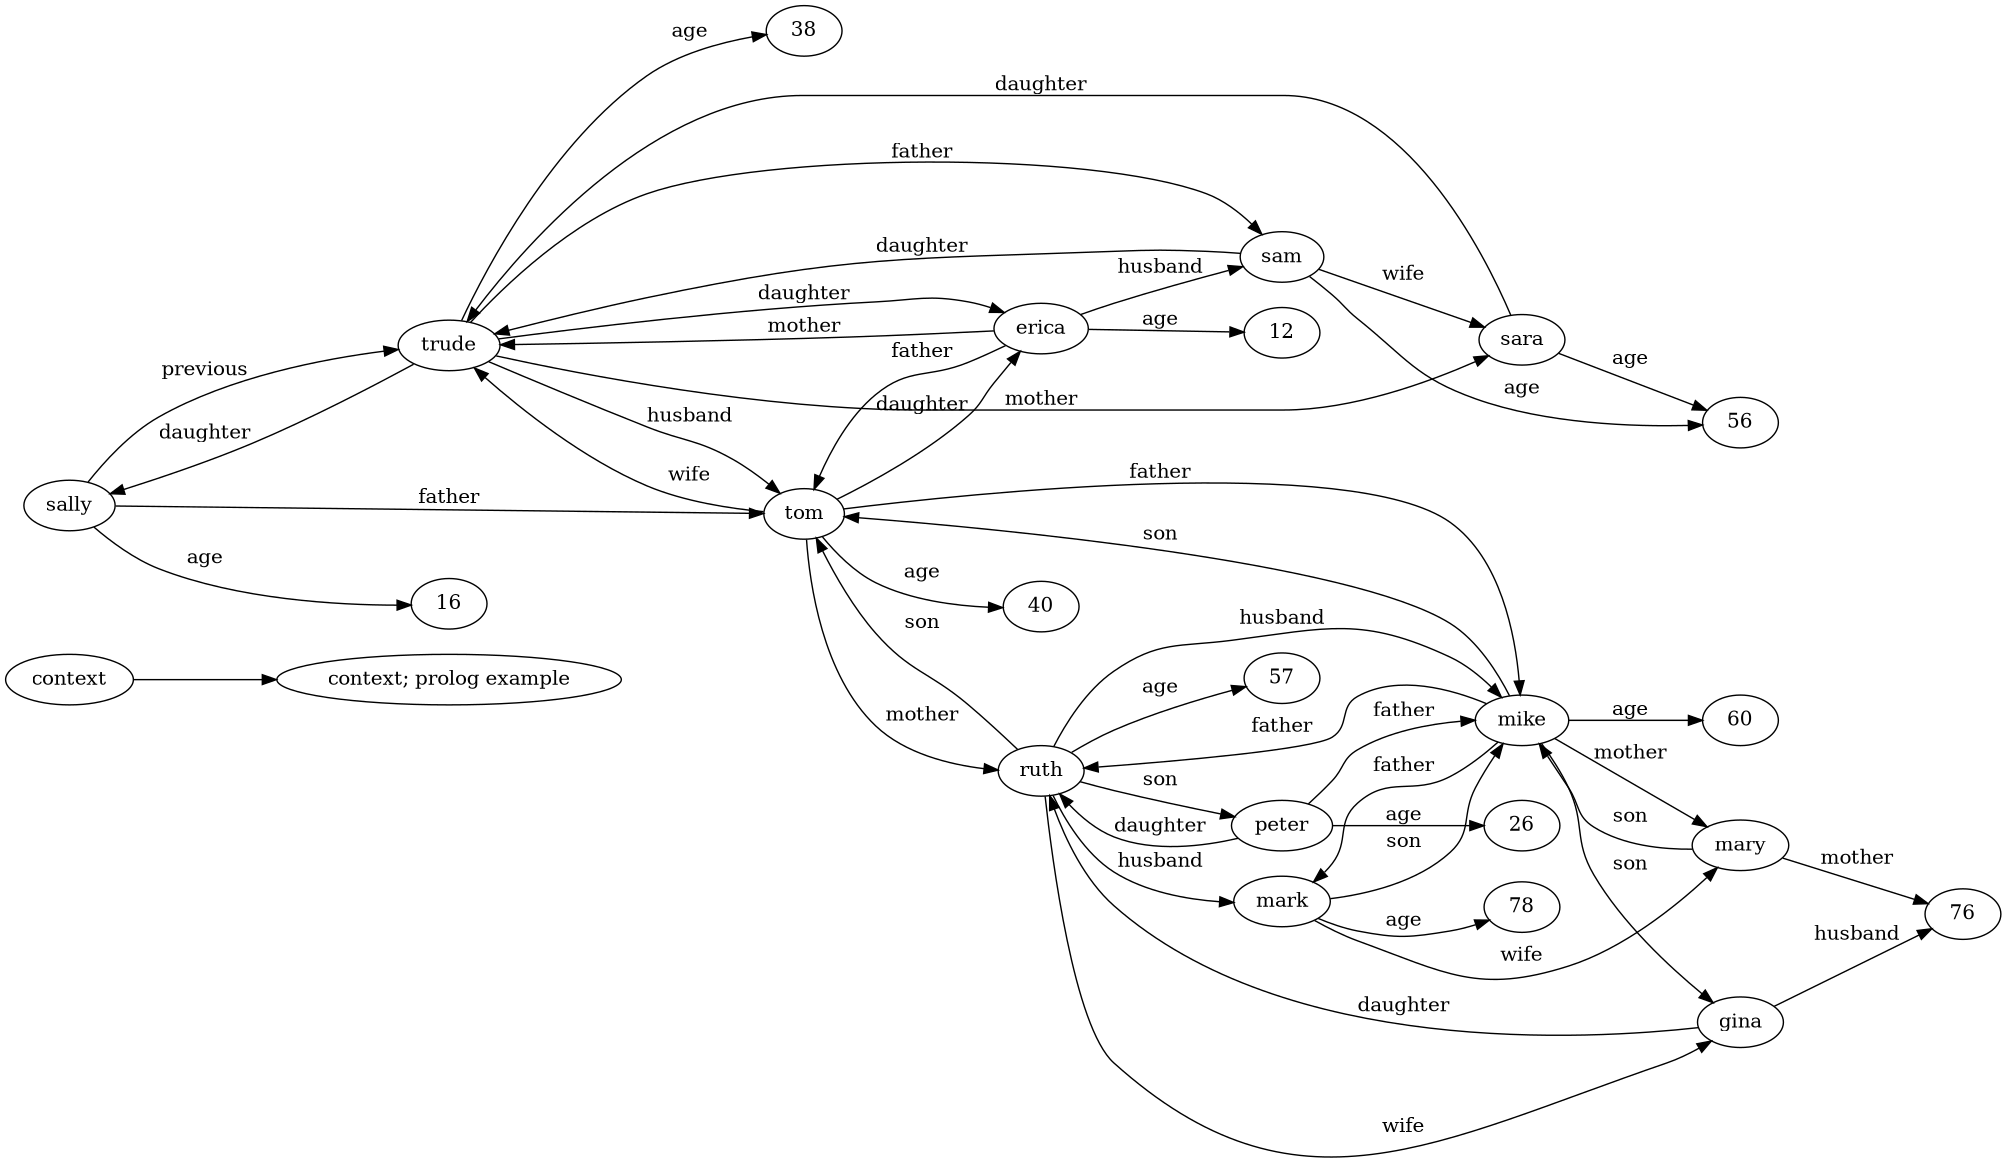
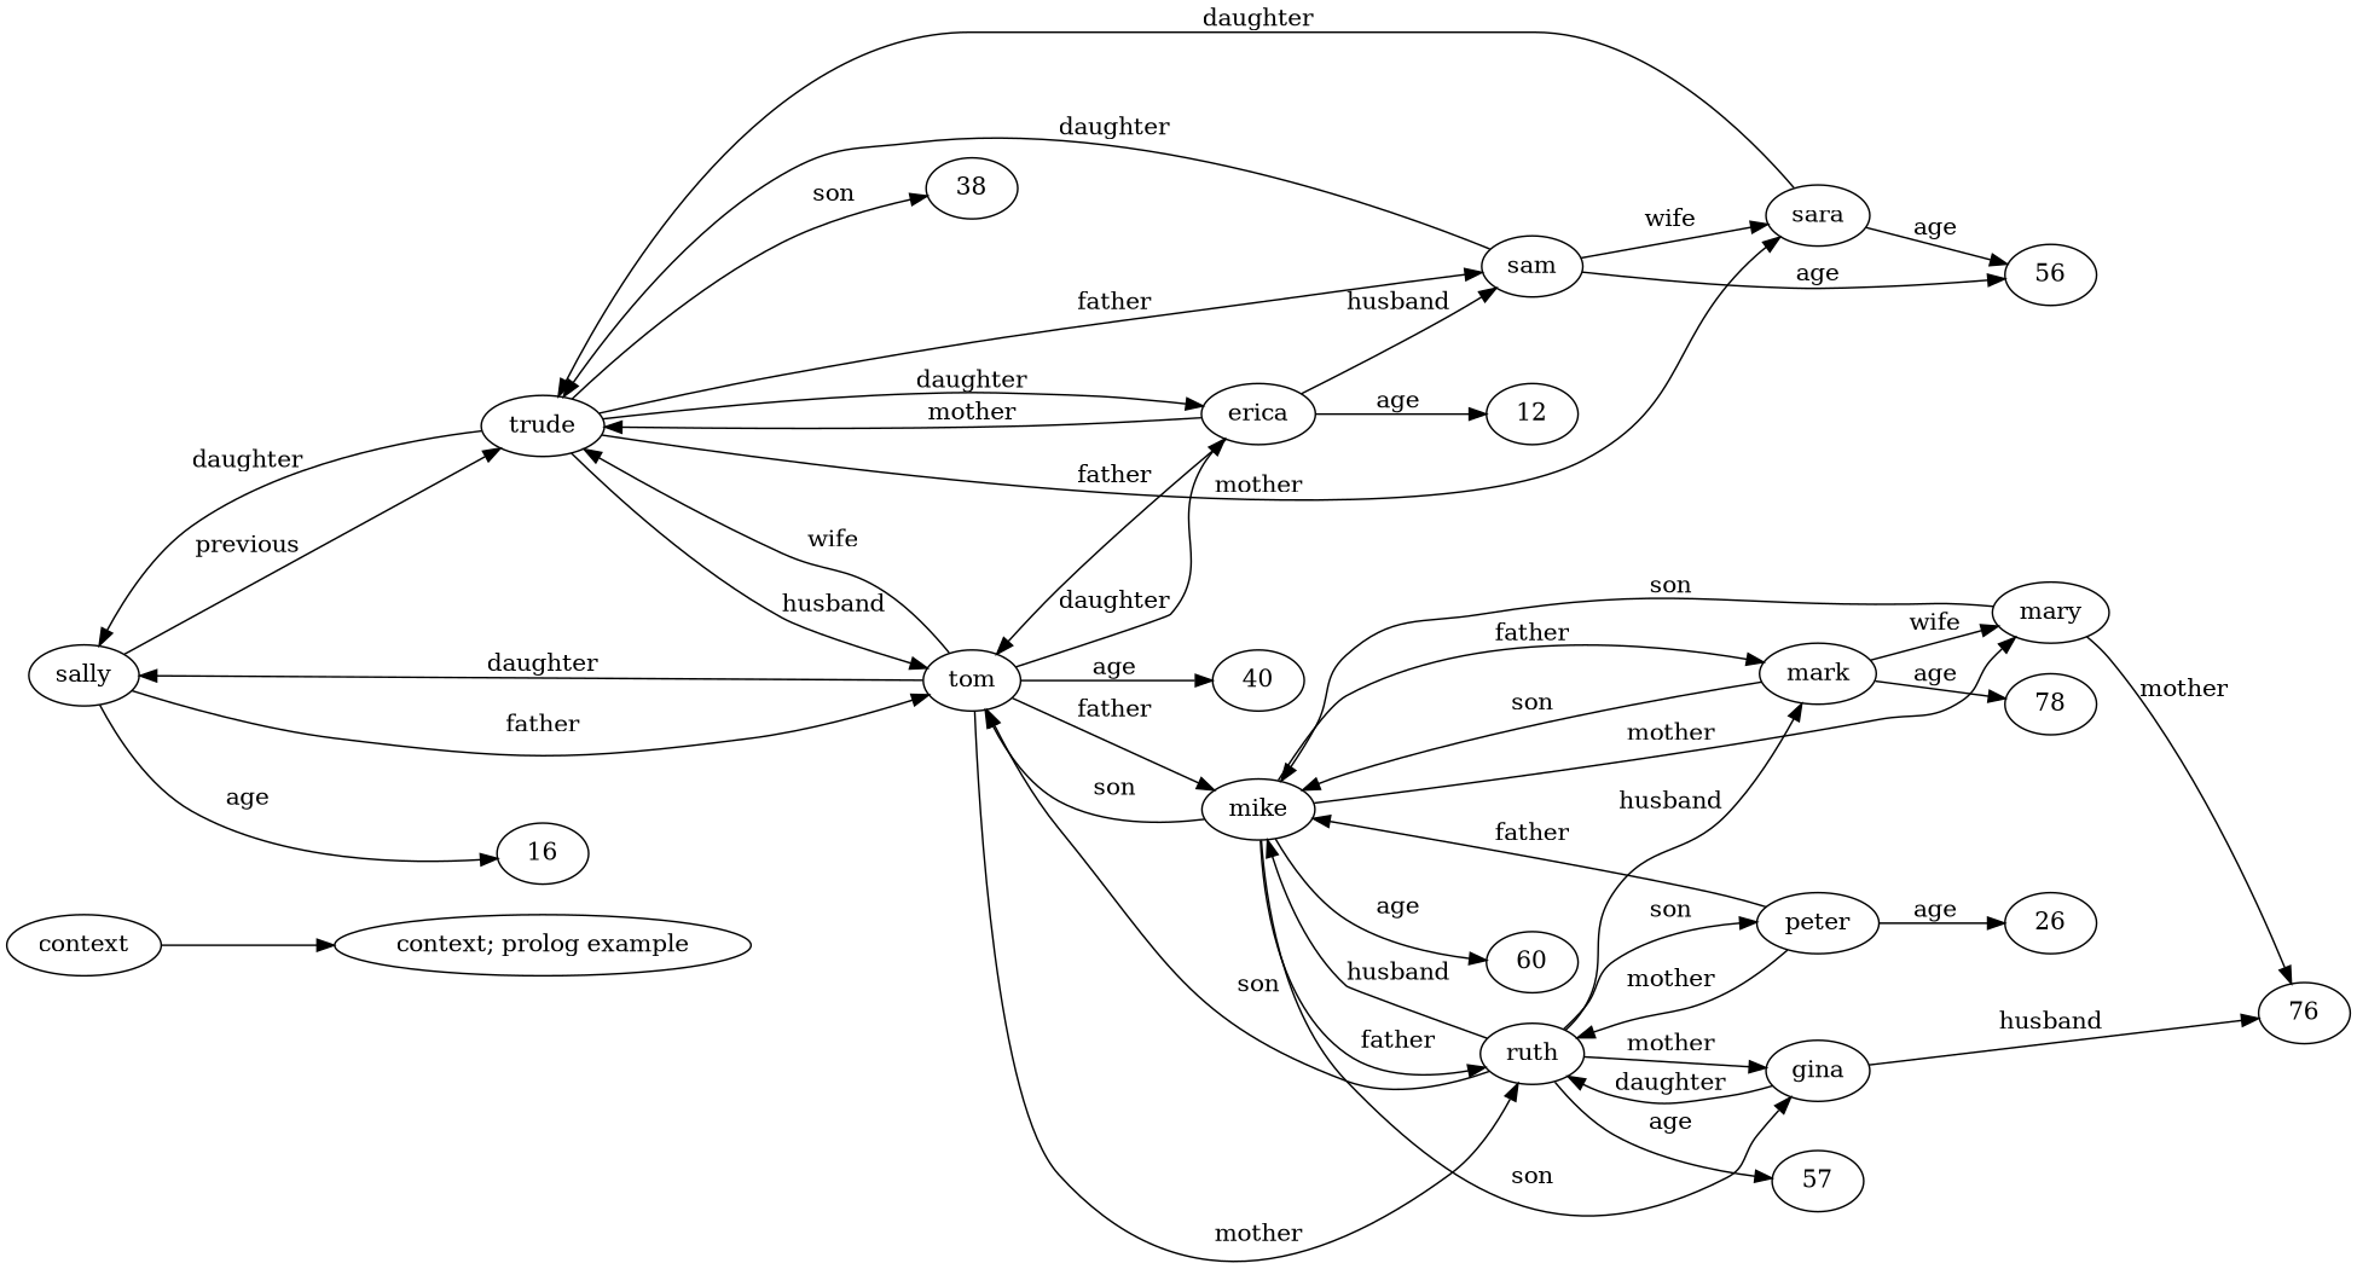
  digraph {
    rankdir=LR
    edge [arrowhead=normal]
    context
    "context; prolog example"
    sally
    trude
    tom
    16
    erica
    sara
    sam
    38
    ruth
    mike
    40
    12
    56
    peter
    gina
    57
    mark
    mary
    60
    26
    76
    78
    context -> "context; prolog example"
    sally -> trude [label=previous]
    sally -> tom [label=father]
    sally -> 16 [label=age]
    trude -> sally [label=daughter]
    trude -> tom [label=husband]
    trude -> erica [label=daughter]
    trude -> sara [label=mother]
    trude -> sam [label=father]
-   trude -> 38 [label=age]
+   trude -> 38 [label=son]
+   tom -> sally [label=daughter]
    tom -> trude [label=wife]
    tom -> erica [label=daughter]
    tom -> ruth [label=mother]
    tom -> mike [label=father]
    tom -> 40 [label=age]
    erica -> trude [label=mother]
    erica -> tom [label=father]
    erica -> sam [label=husband]
    erica -> 12 [label=age]
    sara -> trude [label=daughter]
    sara -> 56 [label=age]
    sam -> trude [label=daughter]
    sam -> sara [label=wife]
    sam -> 56 [label=age]
    ruth -> tom [label=son]
    ruth -> mike [label=husband]
    ruth -> peter [label=son]
-   ruth -> gina [label=wife]
+   ruth -> gina [label=mother]
    ruth -> 57 [label=age]
    ruth -> mark [label=husband]
    mike -> tom [label=son]
    mike -> ruth [label=father]
    mike -> gina [label=son]
    mike -> mark [label=father]
    mike -> mary [label=mother]
    mike -> 60 [label=age]
-   peter -> ruth [label=daughter]
+   peter -> ruth [label=mother]
    peter -> mike [label=father]
    peter -> 26 [label=age]
    gina -> ruth [label=daughter]
    gina -> 76 [label=husband]
    mark -> mike [label=son]
    mark -> mary [label=wife]
    mark -> 78 [label=age]
    mary -> mike [label=son]
    mary -> 76 [label=mother]
  }
